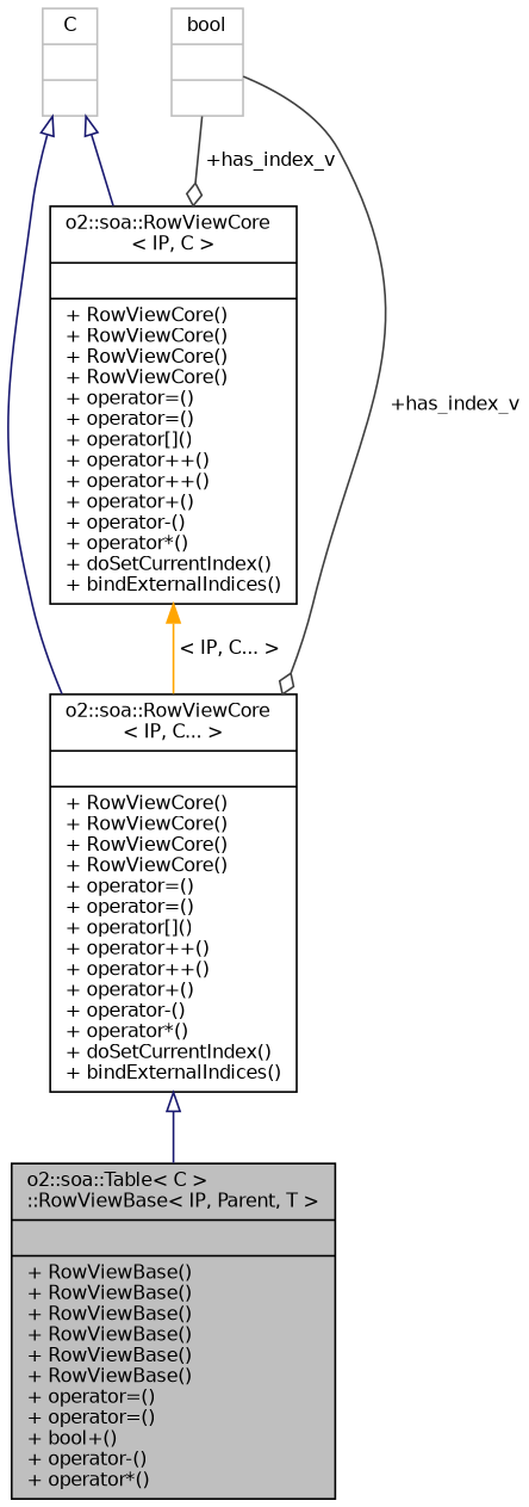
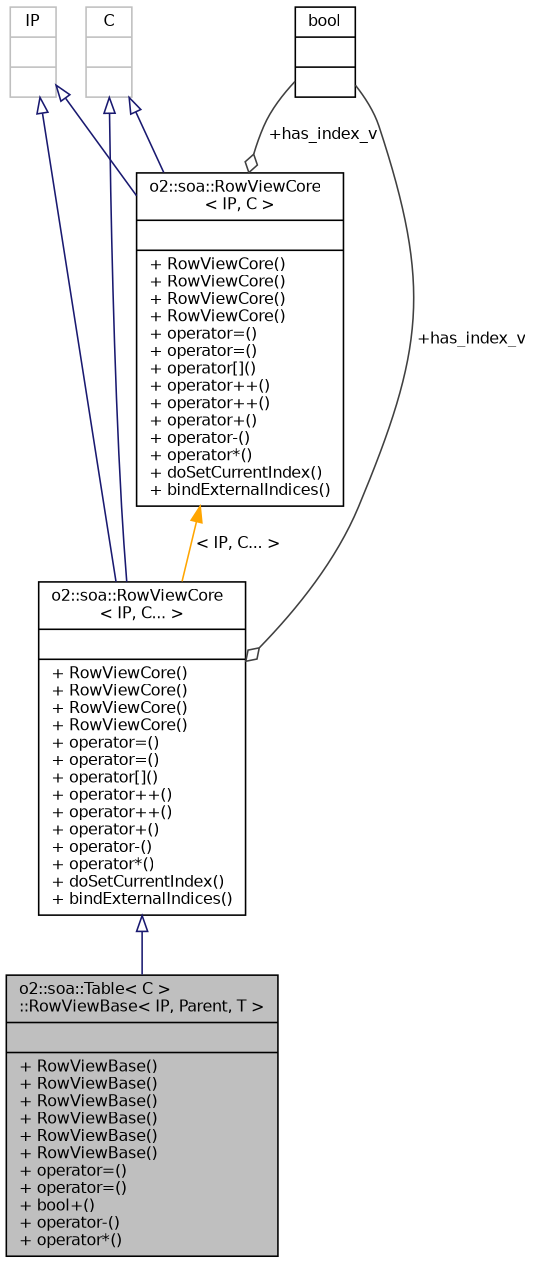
  digraph {
    node [color=black fontname=Helvetica fontsize=10 shape=record]
    edge [arrowtail=onormal color=midnightblue dir=back fontname=Helvetica fontsize=10 labelfontname=Helvetica labelfontsize=10 style=solid]
    n1 [fillcolor=grey75 fontcolor=black height=0.2 label="{o2::soa::Table\< C \>\l::RowViewBase\< IP, Parent, T \>\n||+ RowViewBase()\l+ RowViewBase()\l+ RowViewBase()\l+ RowViewBase()\l+ RowViewBase()\l+ RowViewBase()\l+ operator=()\l+ operator=()\l+ bool+()\l+ operator-()\l+ operator*()\l}" style=filled width=0.4]
    n2 [height=0.2 label="{o2::soa::RowViewCore\l\< IP, C... \>\n||+ RowViewCore()\l+ RowViewCore()\l+ RowViewCore()\l+ RowViewCore()\l+ operator=()\l+ operator=()\l+ operator[]()\l+ operator++()\l+ operator++()\l+ operator+()\l+ operator-()\l+ operator*()\l+ doSetCurrentIndex()\l+ bindExternalIndices()\l}" width=0.4]
+   n3 [color=grey75 height=0.2 label="{IP\n||}" width=0.4]
    n4 [height=0.2 label="{o2::soa::RowViewCore\l\< IP, C \>\n||+ RowViewCore()\l+ RowViewCore()\l+ RowViewCore()\l+ RowViewCore()\l+ operator=()\l+ operator=()\l+ operator[]()\l+ operator++()\l+ operator++()\l+ operator+()\l+ operator-()\l+ operator*()\l+ doSetCurrentIndex()\l+ bindExternalIndices()\l}" width=0.4]
    n5 [color=grey75 height=0.2 label="{C\n||}" width=0.4]
-   n6 [color=grey75 height=0.2 label="{bool\n||}" width=0.4]
+   n6 [height=0.2 label="{bool\n||}" width=0.4]
    n2 -> n1
+   n3 -> n2
+   n3 -> n4
    n4 -> n2 [color=orange label=" \< IP, C... \>" arrowtail=""]
    n5 -> n2
    n5 -> n4
    n6 -> n2 [arrowhead=odiamond color=grey25 label=" +has_index_v" arrowtail="" dir=""]
    n6 -> n4 [arrowhead=odiamond color=grey25 label=" +has_index_v" arrowtail="" dir=""]
  }
